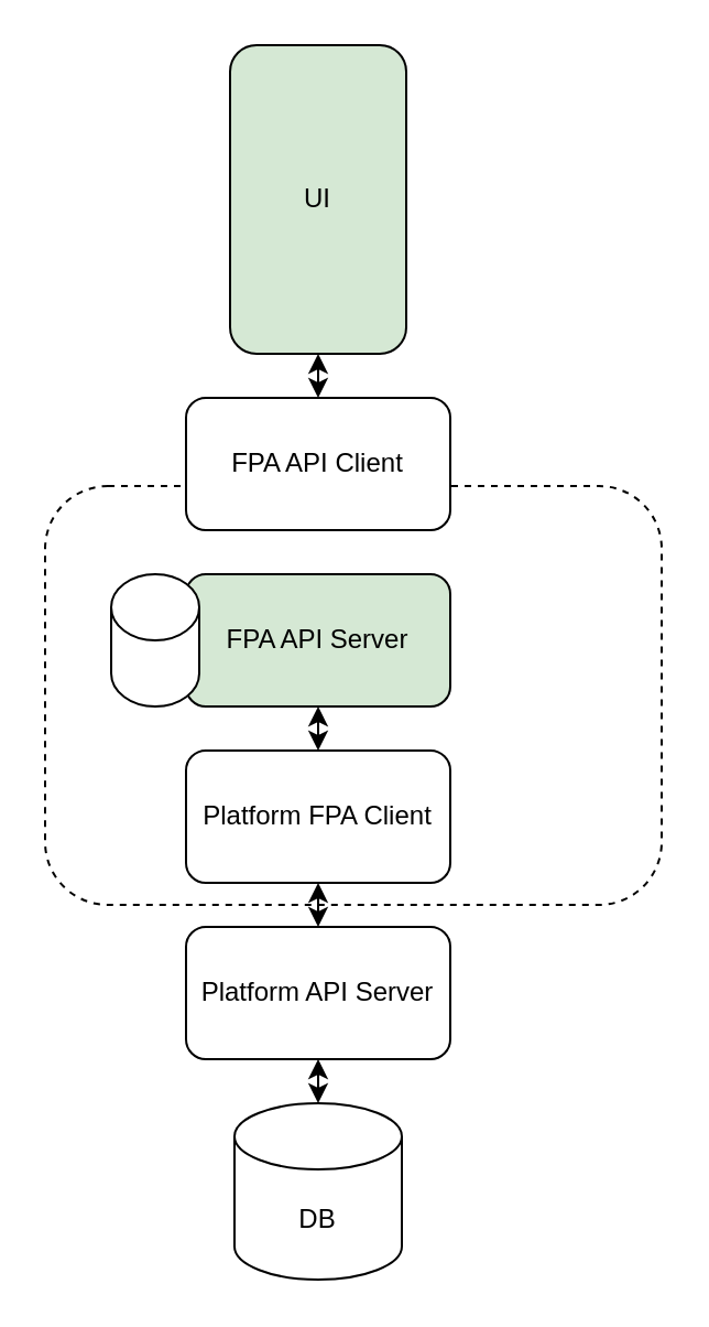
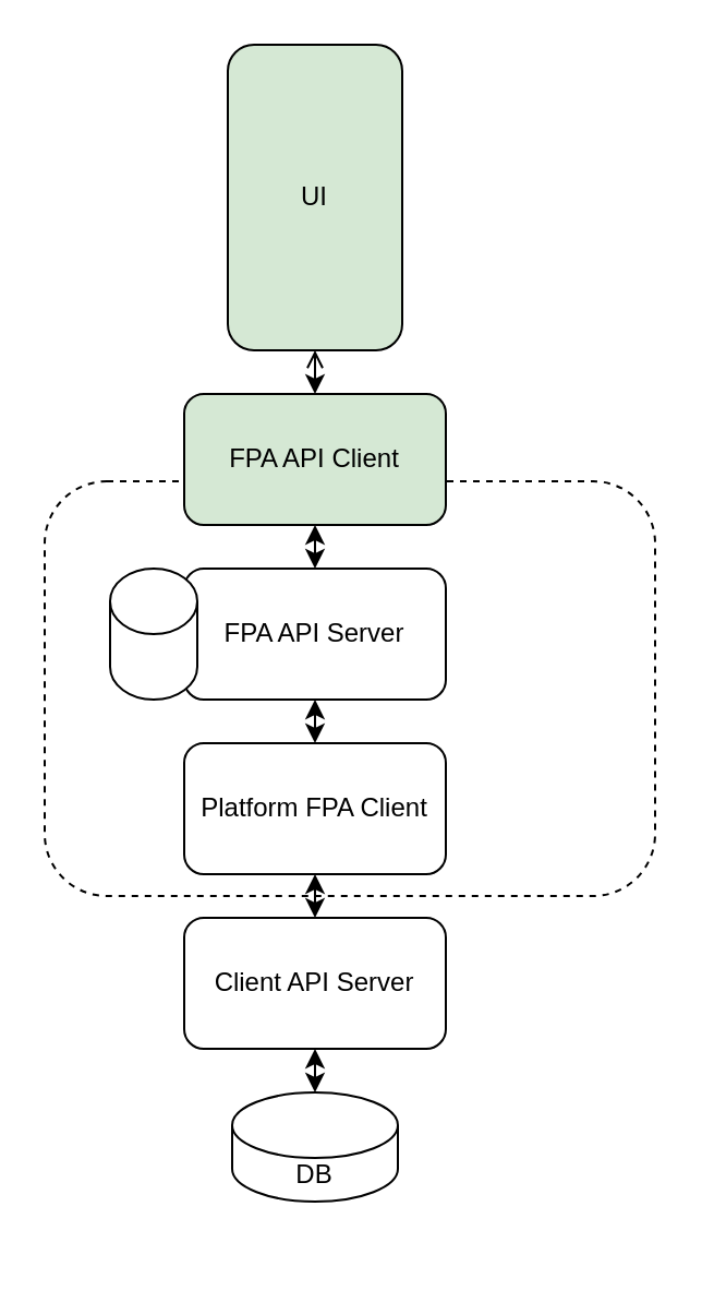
  <mxCell id="0" />
  <mxCell id="1" parent="0" />
  <mxCell id="2" value="" style="rounded=1;whiteSpace=wrap;html=1;dashed=1;" vertex="1" parent="1"><mxGeometry x="20" y="220" width="280" height="190" as="geometry" /></mxCell>
  <mxCell id="3" value="UI" style="rounded=1;whiteSpace=wrap;html=1;fillColor=#d5e8d4;" vertex="1" parent="1"><mxGeometry x="104" y="20" width="80" height="140" as="geometry" /></mxCell>
- <mxCell id="4" value="FPA API Server" style="rounded=1;whiteSpace=wrap;html=1;fillColor=#d5e8d4;" vertex="1" parent="1"><mxGeometry x="84" y="260" width="120" height="60" as="geometry" /></mxCell>
+ <mxCell id="4" value="FPA API Server" style="rounded=1;whiteSpace=wrap;html=1;" vertex="1" parent="1"><mxGeometry x="84" y="260" width="120" height="60" as="geometry" /></mxCell>
  <mxCell id="5" value="Platform FPA Client" style="rounded=1;whiteSpace=wrap;html=1;" vertex="1" parent="1"><mxGeometry x="84" y="340" width="120" height="60" as="geometry" /></mxCell>
- <mxCell id="6" value="Platform API Server" style="rounded=1;whiteSpace=wrap;html=1;" vertex="1" parent="1"><mxGeometry x="84" y="420" width="120" height="60" as="geometry" /></mxCell>
- <mxCell id="7" value="FPA API Client" style="rounded=1;whiteSpace=wrap;html=1;" vertex="1" parent="1"><mxGeometry x="84" y="180" width="120" height="60" as="geometry" /></mxCell>
- <mxCell id="8" value="DB" style="shape=cylinder3;whiteSpace=wrap;html=1;boundedLbl=1;backgroundOutline=1;size=15;" vertex="1" parent="1"><mxGeometry x="106" y="500" width="76" height="80" as="geometry" /></mxCell>
+ <mxCell id="6" value="Client API Server" style="rounded=1;whiteSpace=wrap;html=1;" vertex="1" parent="1"><mxGeometry x="84" y="420" width="120" height="60" as="geometry" /></mxCell>
+ <mxCell id="7" value="FPA API Client" style="rounded=1;whiteSpace=wrap;html=1;fillColor=#d5e8d4;" vertex="1" parent="1"><mxGeometry x="84" y="180" width="120" height="60" as="geometry" /></mxCell>
+ <mxCell id="8" value="DB" style="shape=cylinder3;whiteSpace=wrap;html=1;boundedLbl=1;backgroundOutline=1;size=15;" vertex="1" parent="1"><mxGeometry x="106" y="500" width="76" height="50" as="geometry" /></mxCell>
  <mxCell id="9" value="" style="shape=cylinder3;whiteSpace=wrap;html=1;boundedLbl=1;backgroundOutline=1;size=15;" vertex="1" parent="1"><mxGeometry x="50" y="260" width="40" height="60" as="geometry" /></mxCell>
- <mxCell id="10" value="" style="endArrow=classic;startArrow=classic;html=1;exitX=0.5;exitY=0;exitDx=0;exitDy=0;entryX=0.5;entryY=1;entryDx=0;entryDy=0;" edge="1" parent="1" source="7" target="3"><mxGeometry width="50" height="50" relative="1" as="geometry"><mxPoint x="140" y="180" as="sourcePoint" /><mxPoint x="140" y="160" as="targetPoint" /></mxGeometry></mxCell>
+ <mxCell id="10" value="" style="endArrow=open;startArrow=classic;html=1;exitX=0.5;exitY=0;exitDx=0;exitDy=0;entryX=0.5;entryY=1;entryDx=0;entryDy=0;" edge="1" parent="1" source="7" target="3"><mxGeometry width="50" height="50" relative="1" as="geometry"><mxPoint x="140" y="180" as="sourcePoint" /><mxPoint x="140" y="160" as="targetPoint" /></mxGeometry></mxCell>
+ <mxCell id="11" value="" style="endArrow=classic;startArrow=classic;html=1;entryX=0.5;entryY=0;entryDx=0;entryDy=0;exitX=0.5;exitY=1;exitDx=0;exitDy=0;exitPerimeter=0;" edge="1" parent="1" source="7" target="4"><mxGeometry width="50" height="50" relative="1" as="geometry"><mxPoint x="150" y="190" as="sourcePoint" /><mxPoint x="150" y="250" as="targetPoint" /></mxGeometry></mxCell>
  <mxCell id="12" value="" style="endArrow=classic;startArrow=classic;html=1;entryX=0.5;entryY=1;entryDx=0;entryDy=0;" edge="1" parent="1" target="4"><mxGeometry width="50" height="50" relative="1" as="geometry"><mxPoint x="144" y="340" as="sourcePoint" /><mxPoint x="210" y="340" as="targetPoint" /><Array as="points" /></mxGeometry></mxCell>
  <mxCell id="13" value="" style="endArrow=classic;startArrow=classic;html=1;exitX=0.5;exitY=0;exitDx=0;exitDy=0;exitPerimeter=0;entryX=0.5;entryY=1;entryDx=0;entryDy=0;" edge="1" parent="1" source="8" target="6"><mxGeometry width="50" height="50" relative="1" as="geometry"><mxPoint x="160" y="500" as="sourcePoint" /><mxPoint x="210" y="450" as="targetPoint" /></mxGeometry></mxCell>
  <mxCell id="14" value="" style="endArrow=classic;startArrow=classic;html=1;exitX=0.5;exitY=0;exitDx=0;exitDy=0;entryX=0.5;entryY=1;entryDx=0;entryDy=0;" edge="1" parent="1" source="6" target="5"><mxGeometry width="50" height="50" relative="1" as="geometry"><mxPoint x="160" y="500" as="sourcePoint" /><mxPoint x="210" y="450" as="targetPoint" /></mxGeometry></mxCell>
